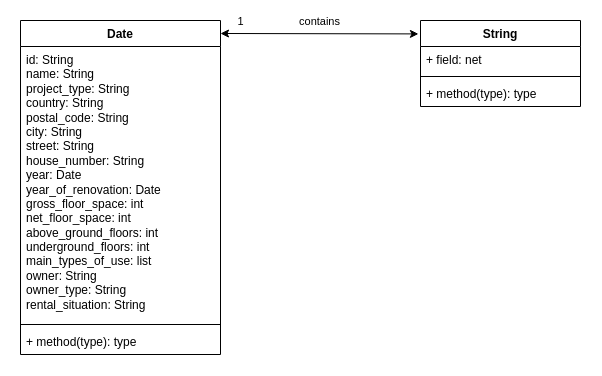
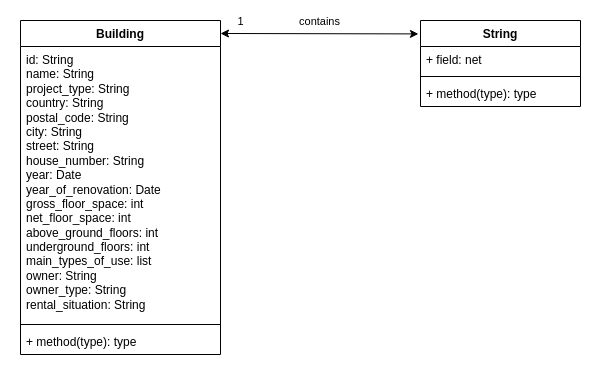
  <mxCell id="0" />
  <mxCell id="1" parent="0" />
  <mxCell id="2" style="rounded=0;orthogonalLoop=1;jettySize=auto;html=1;entryX=-0.013;entryY=0.156;entryDx=0;entryDy=0;entryPerimeter=0;startArrow=classic;startFill=1;" edge="1" parent="1" target="9"><mxGeometry relative="1" as="geometry"><mxPoint x="220" y="33" as="sourcePoint" /></mxGeometry></mxCell>
  <mxCell id="3" value="contains" style="edgeLabel;html=1;align=center;verticalAlign=middle;resizable=0;points=[];" vertex="1" connectable="0" parent="2"><mxGeometry x="0.066" y="-4" relative="1" as="geometry"><mxPoint x="-6" y="-17" as="offset" /></mxGeometry></mxCell>
  <mxCell id="4" value="1" style="edgeLabel;html=1;align=center;verticalAlign=middle;resizable=0;points=[];" vertex="1" connectable="0" parent="2"><mxGeometry x="-0.694" relative="1" as="geometry"><mxPoint x="-10" y="-13" as="offset" /></mxGeometry></mxCell>
- <mxCell id="5" value="Date" style="swimlane;fontStyle=1;align=center;verticalAlign=top;childLayout=stackLayout;horizontal=1;startSize=26;horizontalStack=0;resizeParent=1;resizeParentMax=0;resizeLast=0;collapsible=1;marginBottom=0;whiteSpace=wrap;html=1;" vertex="1" parent="1"><mxGeometry x="20" y="20" width="200" height="334" as="geometry"><mxRectangle x="180" y="120" width="90" height="30" as="alternateBounds" /></mxGeometry></mxCell>
+ <mxCell id="5" value="Building" style="swimlane;fontStyle=1;align=center;verticalAlign=top;childLayout=stackLayout;horizontal=1;startSize=26;horizontalStack=0;resizeParent=1;resizeParentMax=0;resizeLast=0;collapsible=1;marginBottom=0;whiteSpace=wrap;html=1;" vertex="1" parent="1"><mxGeometry x="20" y="20" width="200" height="334" as="geometry"><mxRectangle x="180" y="120" width="90" height="30" as="alternateBounds" /></mxGeometry></mxCell>
  <mxCell id="6" value="id: String&lt;br&gt;name: String&lt;br&gt;project_type: String&lt;br&gt;country: String&lt;br&gt;postal_code: String&lt;br&gt;city: String&lt;br&gt;street: String&lt;br&gt;house_number: String&lt;br&gt;year: Date&lt;br&gt;year_of_renovation: Date&lt;br&gt;gross_floor_space: int&lt;br&gt;net_floor_space: int&lt;br&gt;above_ground_floors: int&lt;br&gt;underground_floors: int&lt;br&gt;main_types_of_use: list&lt;br&gt;owner: String&lt;br&gt;owner_type: String&lt;br&gt;rental_situation: String" style="text;strokeColor=none;fillColor=none;align=left;verticalAlign=top;spacingLeft=4;spacingRight=4;overflow=hidden;rotatable=0;points=[[0,0.5],[1,0.5]];portConstraint=eastwest;whiteSpace=wrap;html=1;" vertex="1" parent="5"><mxGeometry y="26" width="200" height="274" as="geometry" /></mxCell>
  <mxCell id="7" value="" style="line;strokeWidth=1;fillColor=none;align=left;verticalAlign=middle;spacingTop=-1;spacingLeft=3;spacingRight=3;rotatable=0;labelPosition=right;points=[];portConstraint=eastwest;strokeColor=inherit;" vertex="1" parent="5"><mxGeometry y="300" width="200" height="8" as="geometry" /></mxCell>
  <mxCell id="8" value="+ method(type): type" style="text;strokeColor=none;fillColor=none;align=left;verticalAlign=top;spacingLeft=4;spacingRight=4;overflow=hidden;rotatable=0;points=[[0,0.5],[1,0.5]];portConstraint=eastwest;whiteSpace=wrap;html=1;" vertex="1" parent="5"><mxGeometry y="308" width="200" height="26" as="geometry" /></mxCell>
  <mxCell id="9" value="String" style="swimlane;fontStyle=1;align=center;verticalAlign=top;childLayout=stackLayout;horizontal=1;startSize=26;horizontalStack=0;resizeParent=1;resizeParentMax=0;resizeLast=0;collapsible=1;marginBottom=0;whiteSpace=wrap;html=1;" vertex="1" parent="1"><mxGeometry x="420" y="20" width="160" height="86" as="geometry" /></mxCell>
  <mxCell id="10" value="+ field: net" style="text;strokeColor=none;fillColor=none;align=left;verticalAlign=top;spacingLeft=4;spacingRight=4;overflow=hidden;rotatable=0;points=[[0,0.5],[1,0.5]];portConstraint=eastwest;whiteSpace=wrap;html=1;" vertex="1" parent="9"><mxGeometry y="26" width="160" height="26" as="geometry" /></mxCell>
  <mxCell id="11" value="" style="line;strokeWidth=1;fillColor=none;align=left;verticalAlign=middle;spacingTop=-1;spacingLeft=3;spacingRight=3;rotatable=0;labelPosition=right;points=[];portConstraint=eastwest;strokeColor=inherit;" vertex="1" parent="9"><mxGeometry y="52" width="160" height="8" as="geometry" /></mxCell>
  <mxCell id="12" value="+ method(type): type" style="text;strokeColor=none;fillColor=none;align=left;verticalAlign=top;spacingLeft=4;spacingRight=4;overflow=hidden;rotatable=0;points=[[0,0.5],[1,0.5]];portConstraint=eastwest;whiteSpace=wrap;html=1;" vertex="1" parent="9"><mxGeometry y="60" width="160" height="26" as="geometry" /></mxCell>
